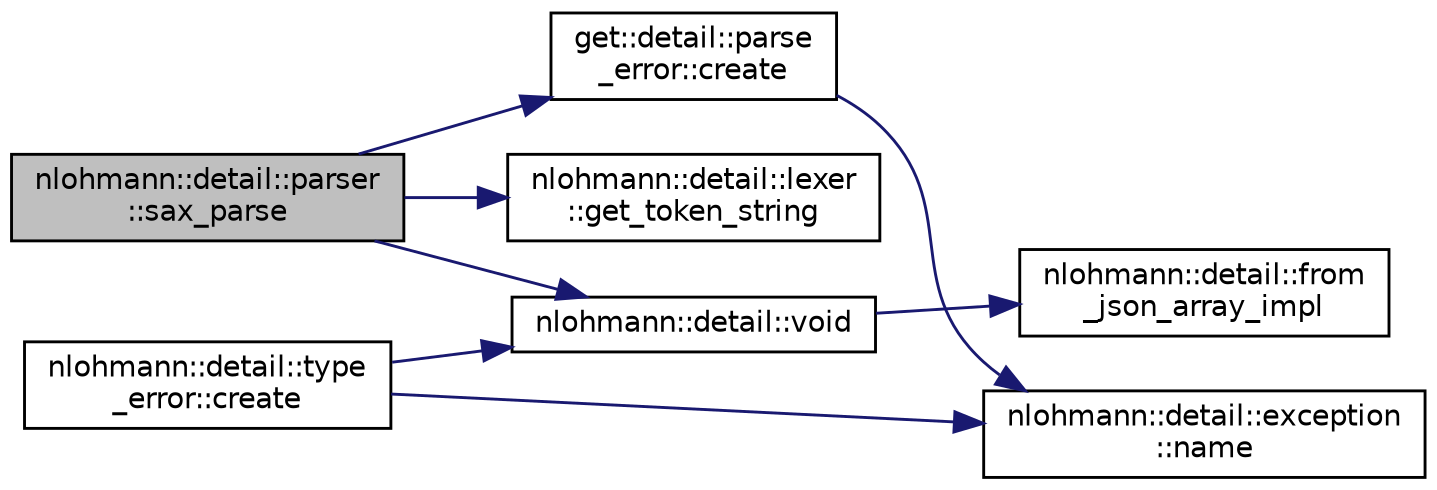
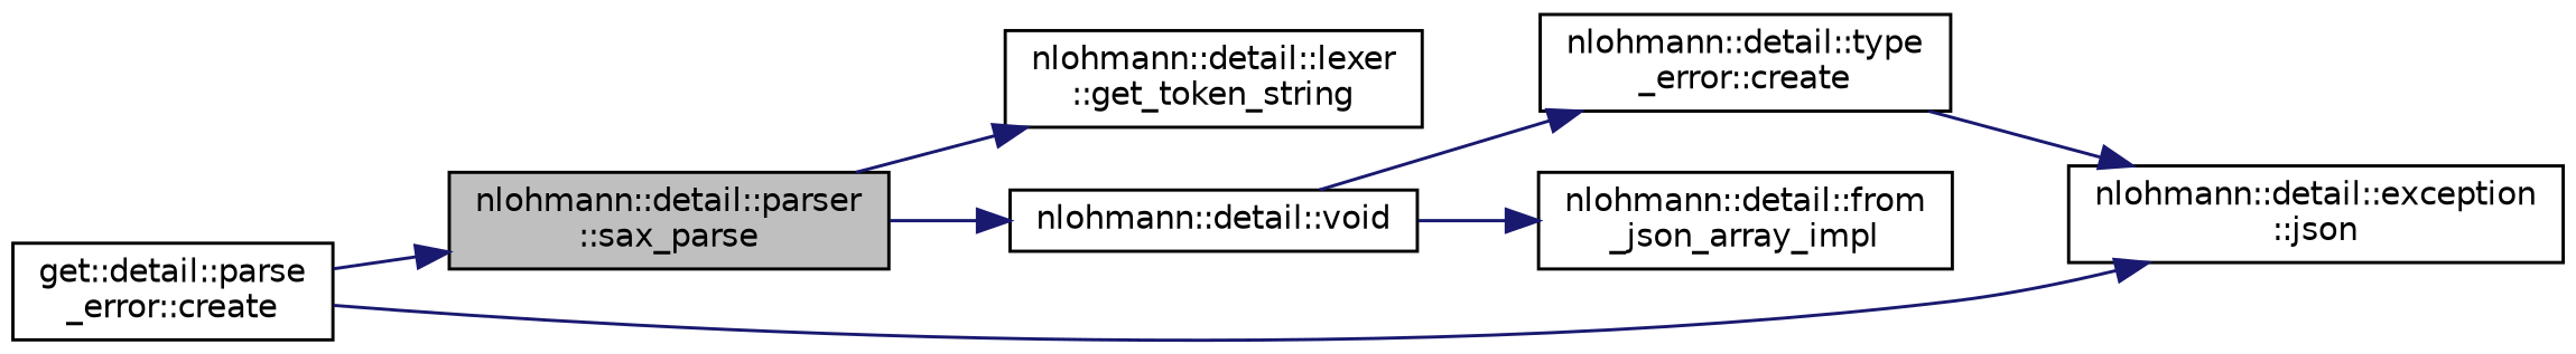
  digraph {
    rankdir=LR
    node [color=black fillcolor=white fontname=Helvetica fontsize=10 shape=record style=filled]
    edge [color=midnightblue fontname=Helvetica fontsize=10 labelfontname=Helvetica labelfontsize=10 style=solid]
    n1 [fillcolor=grey75 fontcolor=black height=0.2 label="nlohmann::detail::parser\l::sax_parse" width=0.4]
    n2 [height=0.2 label="get::detail::parse\l_error::create" width=0.4]
    n3 [height=0.2 label="nlohmann::detail::lexer\l::get_token_string" width=0.4]
    n4 [height=0.2 label="nlohmann::detail::void" width=0.4]
-   n5 [height=0.2 label="nlohmann::detail::exception\l::name" width=0.4]
+   n5 [height=0.2 label="nlohmann::detail::exception\l::json" width=0.4]
    n6 [height=0.2 label="nlohmann::detail::type\l_error::create" width=0.4]
    n7 [height=0.2 label="nlohmann::detail::from\l_json_array_impl" width=0.4]
-   n1 -> n2
+   n2 -> n1
    n1 -> n3
    n1 -> n4
    n2 -> n5
-   n6 -> n4
+   n4 -> n6
    n4 -> n7
    n6 -> n5
  }
